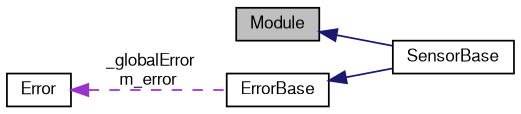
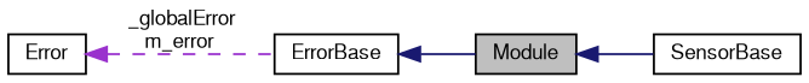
  digraph {
    rankdir=LR
    node [color=black fontname=FreeSans fontsize=10 shape=record]
    edge [color=midnightblue dir=back fontname=FreeSans fontsize=10 labelfontname=FreeSans labelfontsize=10 style=solid]
    n1 [fillcolor=grey75 fontcolor=black height=0.2 label=Module style=filled width=0.4]
    n2 [height=0.2 label=SensorBase width=0.4]
    n3 [height=0.2 label=ErrorBase width=0.4]
    n4 [height=0.2 label=Error width=0.4]
    n1 -> n2
-   n3 -> n2
+   n3 -> n1
    n4 -> n3 [color=darkorchid3 label=" _globalError\nm_error" style=dashed]
  }
